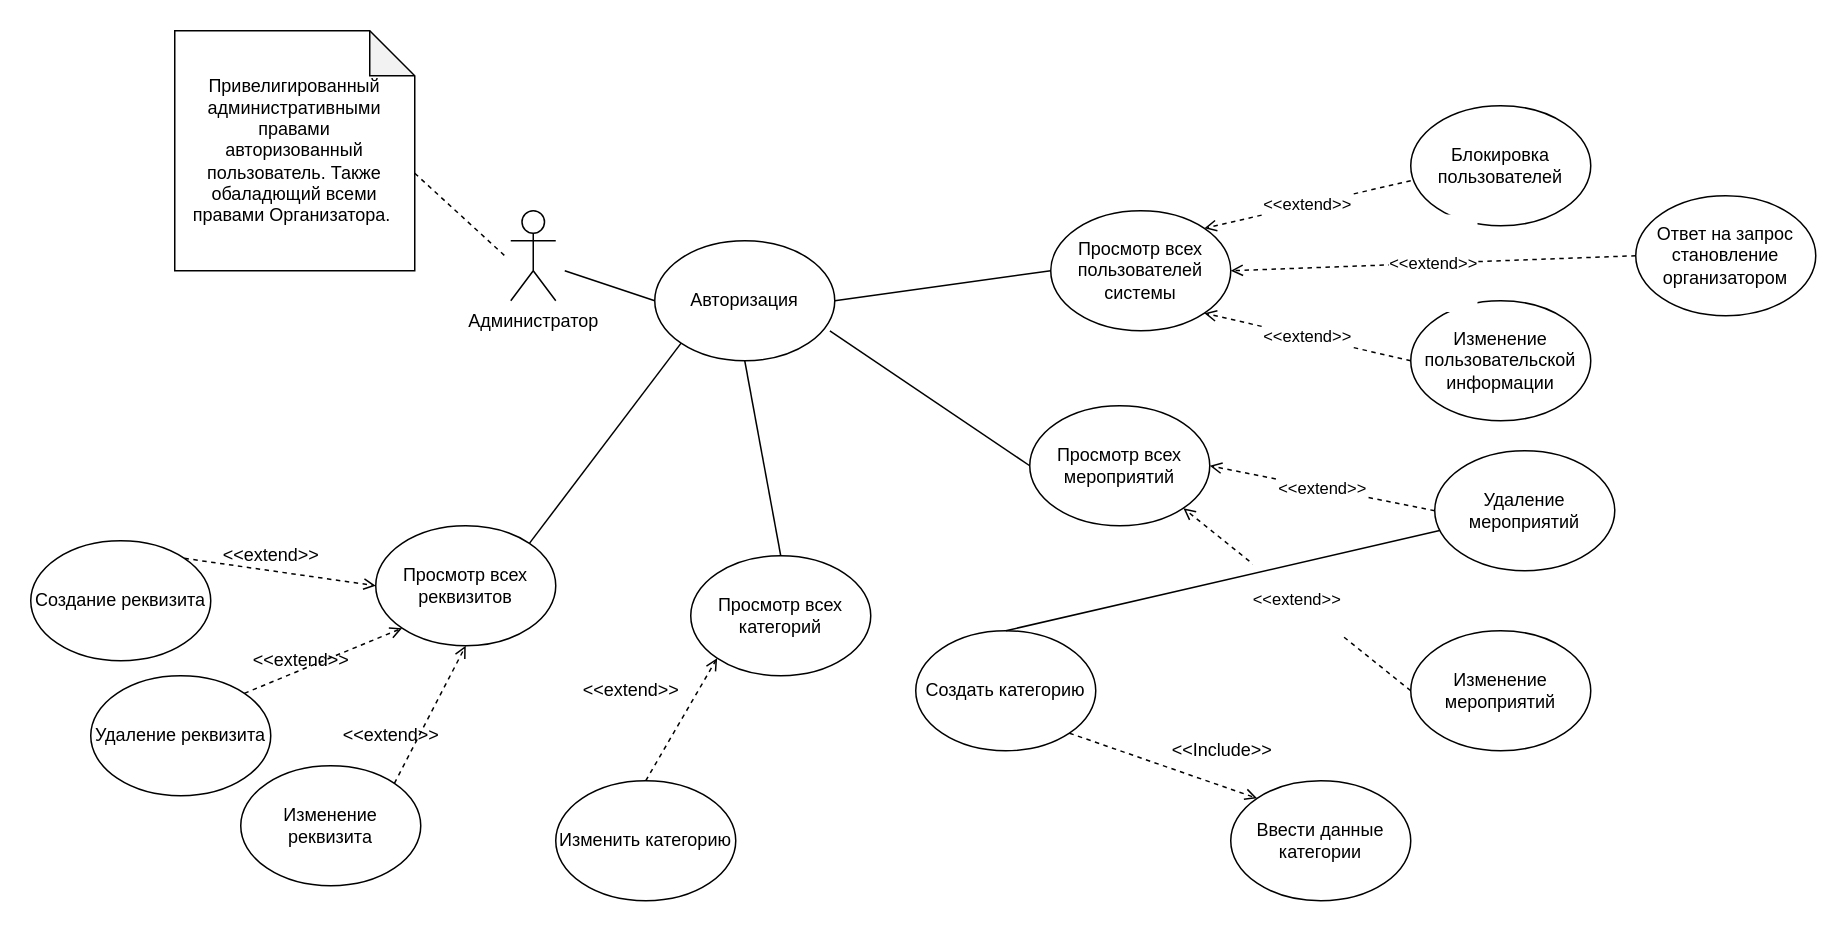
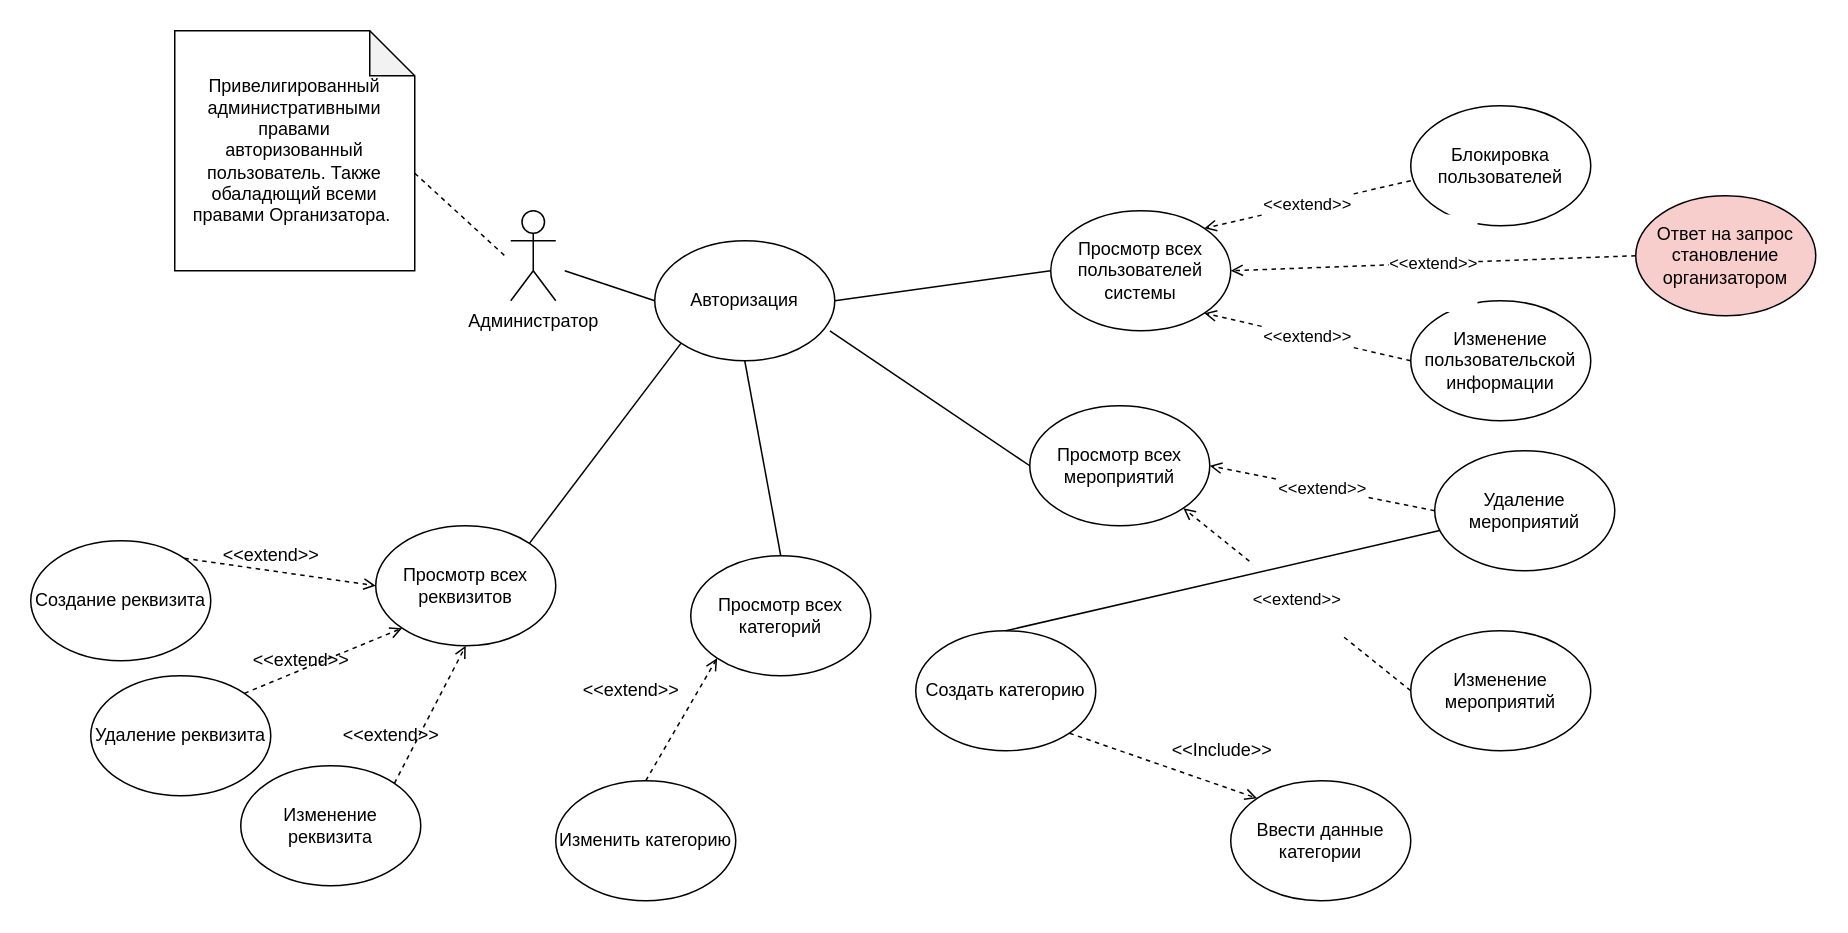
  <mxCell id="0" />
  <mxCell id="1" parent="0" />
  <mxCell id="2" value="Администратор&lt;br&gt;" style="shape=umlActor;verticalLabelPosition=bottom;verticalAlign=top;html=1;outlineConnect=0;" parent="1" vertex="1"><mxGeometry x="340" y="140" width="30" height="60" as="geometry" /></mxCell>
  <mxCell id="3" style="edgeStyle=none;rounded=0;orthogonalLoop=1;jettySize=auto;html=1;exitX=0;exitY=0.5;exitDx=0;exitDy=0;endArrow=none;endFill=0;entryX=1;entryY=0.5;entryDx=0;entryDy=0;" parent="1" source="4" target="41" edge="1"><mxGeometry relative="1" as="geometry"><mxPoint x="550" y="210" as="targetPoint" /></mxGeometry></mxCell>
  <mxCell id="4" value="Просмотр всех пользователей системы" style="ellipse;whiteSpace=wrap;html=1;" parent="1" vertex="1"><mxGeometry x="700" y="140" width="120" height="80" as="geometry" /></mxCell>
  <mxCell id="5" value="&#10;&#10;&lt;span style=&quot;color: rgb(0, 0, 0); font-family: helvetica; font-size: 11px; font-style: normal; font-weight: 400; letter-spacing: normal; text-align: center; text-indent: 0px; text-transform: none; word-spacing: 0px; background-color: rgb(255, 255, 255); display: inline; float: none;&quot;&gt;&amp;lt;&amp;lt;extend&amp;gt;&amp;gt;&lt;/span&gt;&#10;&#10;" style="edgeStyle=none;rounded=0;orthogonalLoop=1;jettySize=auto;html=1;exitX=0;exitY=0.5;exitDx=0;exitDy=0;entryX=1;entryY=0;entryDx=0;entryDy=0;dashed=1;endArrow=open;endFill=0;" parent="1" target="4" edge="1"><mxGeometry relative="1" as="geometry"><mxPoint x="940" y="120" as="sourcePoint" /></mxGeometry></mxCell>
  <mxCell id="6" value="Блокировка пользователей" style="ellipse;whiteSpace=wrap;html=1;" parent="1" vertex="1"><mxGeometry x="940" y="70" width="120" height="80" as="geometry" /></mxCell>
  <mxCell id="7" value="&#10;&#10;&lt;span style=&quot;color: rgb(0, 0, 0); font-family: helvetica; font-size: 11px; font-style: normal; font-weight: 400; letter-spacing: normal; text-align: center; text-indent: 0px; text-transform: none; word-spacing: 0px; background-color: rgb(255, 255, 255); display: inline; float: none;&quot;&gt;&amp;lt;&amp;lt;extend&amp;gt;&amp;gt;&lt;/span&gt;&#10;&#10;" style="edgeStyle=none;rounded=0;orthogonalLoop=1;jettySize=auto;html=1;exitX=0;exitY=0.5;exitDx=0;exitDy=0;entryX=1;entryY=0.5;entryDx=0;entryDy=0;dashed=1;endArrow=open;endFill=0;" parent="1" source="8" target="10" edge="1"><mxGeometry relative="1" as="geometry" /></mxCell>
  <mxCell id="8" value="Удаление мероприятий" style="ellipse;whiteSpace=wrap;html=1;" parent="1" vertex="1"><mxGeometry x="956" y="300" width="120" height="80" as="geometry" /></mxCell>
  <mxCell id="9" style="edgeStyle=none;rounded=0;orthogonalLoop=1;jettySize=auto;html=1;exitX=0;exitY=0.5;exitDx=0;exitDy=0;endArrow=none;endFill=0;entryX=0.973;entryY=0.752;entryDx=0;entryDy=0;entryPerimeter=0;" parent="1" source="10" target="41" edge="1"><mxGeometry relative="1" as="geometry"><mxPoint x="550" y="280" as="targetPoint" /></mxGeometry></mxCell>
  <mxCell id="10" value="Просмотр всех мероприятий" style="ellipse;whiteSpace=wrap;html=1;" parent="1" vertex="1"><mxGeometry x="686" y="270" width="120" height="80" as="geometry" /></mxCell>
  <mxCell id="11" value="&#10;&#10;&lt;span style=&quot;color: rgb(0, 0, 0); font-family: helvetica; font-size: 11px; font-style: normal; font-weight: 400; letter-spacing: normal; text-align: center; text-indent: 0px; text-transform: none; word-spacing: 0px; background-color: rgb(255, 255, 255); display: inline; float: none;&quot;&gt;&amp;lt;&amp;lt;extend&amp;gt;&amp;gt;&lt;/span&gt;&#10;&#10;" style="edgeStyle=none;rounded=0;orthogonalLoop=1;jettySize=auto;html=1;exitX=0;exitY=0.5;exitDx=0;exitDy=0;entryX=1;entryY=1;entryDx=0;entryDy=0;dashed=1;endArrow=open;endFill=0;" parent="1" source="12" target="10" edge="1"><mxGeometry relative="1" as="geometry" /></mxCell>
  <mxCell id="12" value="Изменение мероприятий" style="ellipse;whiteSpace=wrap;html=1;" parent="1" vertex="1"><mxGeometry x="940" y="420" width="120" height="80" as="geometry" /></mxCell>
  <mxCell id="13" value="&#10;&#10;&lt;span style=&quot;color: rgb(0, 0, 0); font-family: helvetica; font-size: 11px; font-style: normal; font-weight: 400; letter-spacing: normal; text-align: center; text-indent: 0px; text-transform: none; word-spacing: 0px; background-color: rgb(255, 255, 255); display: inline; float: none;&quot;&gt;&amp;lt;&amp;lt;extend&amp;gt;&amp;gt;&lt;/span&gt;&#10;&#10;" style="edgeStyle=none;rounded=0;orthogonalLoop=1;jettySize=auto;html=1;exitX=0;exitY=0.5;exitDx=0;exitDy=0;entryX=1;entryY=1;entryDx=0;entryDy=0;dashed=1;endArrow=open;endFill=0;" parent="1" source="14" target="4" edge="1"><mxGeometry relative="1" as="geometry" /></mxCell>
  <mxCell id="14" value="Изменение&lt;br&gt;пользовательской&lt;br&gt;информации" style="ellipse;whiteSpace=wrap;html=1;" parent="1" vertex="1"><mxGeometry x="940" y="200" width="120" height="80" as="geometry" /></mxCell>
  <mxCell id="15" style="edgeStyle=none;rounded=0;orthogonalLoop=1;jettySize=auto;html=1;exitX=0;exitY=0;exitDx=160;exitDy=95;exitPerimeter=0;dashed=1;endArrow=none;endFill=0;" parent="1" source="16" edge="1"><mxGeometry relative="1" as="geometry"><mxPoint x="336" y="170" as="targetPoint" /></mxGeometry></mxCell>
  <mxCell id="16" value="Привелигированный административными правами&lt;br&gt;авторизованный пользователь. Также обаладющий всеми правами Организатора.&amp;nbsp;" style="shape=note;whiteSpace=wrap;html=1;backgroundOutline=1;darkOpacity=0.05;" parent="1" vertex="1"><mxGeometry x="116" y="20" width="160" height="160" as="geometry" /></mxCell>
  <mxCell id="17" value="Просмотр всех категорий" style="ellipse;whiteSpace=wrap;html=1;" parent="1" vertex="1"><mxGeometry x="460" y="370" width="120" height="80" as="geometry" /></mxCell>
  <mxCell id="18" style="edgeStyle=none;rounded=0;orthogonalLoop=1;jettySize=auto;html=1;exitX=0.5;exitY=0;exitDx=0;exitDy=0;entryX=0;entryY=1;entryDx=0;entryDy=0;dashed=1;endArrow=open;endFill=0;" parent="1" source="19" target="17" edge="1"><mxGeometry relative="1" as="geometry" /></mxCell>
  <mxCell id="19" value="Изменить категорию" style="ellipse;whiteSpace=wrap;html=1;" parent="1" vertex="1"><mxGeometry x="370" y="520" width="120" height="80" as="geometry" /></mxCell>
  <mxCell id="20" style="edgeStyle=none;rounded=0;orthogonalLoop=1;jettySize=auto;html=1;exitX=1;exitY=1;exitDx=0;exitDy=0;entryX=0;entryY=0;entryDx=0;entryDy=0;dashed=1;endArrow=open;endFill=0;" parent="1" source="21" target="22" edge="1"><mxGeometry relative="1" as="geometry" /></mxCell>
  <mxCell id="21" value="Создать категорию" style="ellipse;whiteSpace=wrap;html=1;" parent="1" vertex="1"><mxGeometry x="610" y="420" width="120" height="80" as="geometry" /></mxCell>
  <mxCell id="22" value="Ввести данные категории" style="ellipse;whiteSpace=wrap;html=1;" parent="1" vertex="1"><mxGeometry x="820" y="520" width="120" height="80" as="geometry" /></mxCell>
  <mxCell id="23" style="edgeStyle=none;rounded=0;orthogonalLoop=1;jettySize=auto;html=1;exitX=0.5;exitY=0;exitDx=0;exitDy=0;endArrow=none;endFill=0;entryX=0.5;entryY=1;entryDx=0;entryDy=0;" parent="1" source="17" target="41" edge="1"><mxGeometry relative="1" as="geometry"><mxPoint x="510" y="270" as="targetPoint" /><mxPoint x="710" y="390" as="sourcePoint" /></mxGeometry></mxCell>
  <mxCell id="24" style="edgeStyle=none;rounded=0;orthogonalLoop=1;jettySize=auto;html=1;exitX=0.5;exitY=0;exitDx=0;exitDy=0;endArrow=none;endFill=0;" parent="1" source="21" target="8" edge="1"><mxGeometry relative="1" as="geometry"><mxPoint x="520" y="270" as="targetPoint" /><mxPoint x="530" y="380" as="sourcePoint" /></mxGeometry></mxCell>
  <mxCell id="25" value="&amp;lt;&amp;lt;extend&amp;gt;&amp;gt;" style="text;html=1;align=center;verticalAlign=middle;resizable=0;points=[];autosize=1;strokeColor=none;fillColor=none;" parent="1" vertex="1"><mxGeometry x="380" y="450" width="80" height="20" as="geometry" /></mxCell>
  <mxCell id="26" value="&amp;lt;&amp;lt;Include&amp;gt;&amp;gt;" style="text;html=1;align=center;verticalAlign=middle;resizable=0;points=[];autosize=1;strokeColor=none;fillColor=none;" parent="1" vertex="1"><mxGeometry x="774" y="490" width="80" height="20" as="geometry" /></mxCell>
  <mxCell id="27" value="Просмотр всех реквизитов" style="ellipse;whiteSpace=wrap;html=1;" parent="1" vertex="1"><mxGeometry x="250" y="350" width="120" height="80" as="geometry" /></mxCell>
  <mxCell id="28" style="edgeStyle=none;rounded=0;orthogonalLoop=1;jettySize=auto;html=1;exitX=1;exitY=0;exitDx=0;exitDy=0;endArrow=none;endFill=0;entryX=0;entryY=1;entryDx=0;entryDy=0;" parent="1" source="27" target="41" edge="1"><mxGeometry relative="1" as="geometry"><mxPoint x="480" y="240" as="targetPoint" /><mxPoint x="530" y="380" as="sourcePoint" /></mxGeometry></mxCell>
  <mxCell id="29" value="Создание реквизита" style="ellipse;whiteSpace=wrap;html=1;" parent="1" vertex="1"><mxGeometry x="20" y="360" width="120" height="80" as="geometry" /></mxCell>
  <mxCell id="30" style="edgeStyle=none;rounded=0;orthogonalLoop=1;jettySize=auto;html=1;exitX=1;exitY=0;exitDx=0;exitDy=0;entryX=0;entryY=0.5;entryDx=0;entryDy=0;dashed=1;endArrow=open;endFill=0;" parent="1" source="29" target="27" edge="1"><mxGeometry relative="1" as="geometry"><mxPoint x="440" y="510" as="sourcePoint" /><mxPoint x="487.574" y="448.284" as="targetPoint" /></mxGeometry></mxCell>
  <mxCell id="31" value="Удаление реквизита" style="ellipse;whiteSpace=wrap;html=1;" parent="1" vertex="1"><mxGeometry x="60" y="450" width="120" height="80" as="geometry" /></mxCell>
  <mxCell id="32" value="Изменение реквизита" style="ellipse;whiteSpace=wrap;html=1;" parent="1" vertex="1"><mxGeometry x="160" y="510" width="120" height="80" as="geometry" /></mxCell>
  <mxCell id="33" style="edgeStyle=none;rounded=0;orthogonalLoop=1;jettySize=auto;html=1;exitX=1;exitY=0;exitDx=0;exitDy=0;entryX=0;entryY=1;entryDx=0;entryDy=0;dashed=1;endArrow=open;endFill=0;" parent="1" source="31" target="27" edge="1"><mxGeometry relative="1" as="geometry"><mxPoint x="132.426" y="381.716" as="sourcePoint" /><mxPoint x="260" y="400" as="targetPoint" /></mxGeometry></mxCell>
  <mxCell id="34" style="edgeStyle=none;rounded=0;orthogonalLoop=1;jettySize=auto;html=1;exitX=1;exitY=0;exitDx=0;exitDy=0;entryX=0.5;entryY=1;entryDx=0;entryDy=0;dashed=1;endArrow=open;endFill=0;" parent="1" source="32" target="27" edge="1"><mxGeometry relative="1" as="geometry"><mxPoint x="172.426" y="471.716" as="sourcePoint" /><mxPoint x="277.574" y="428.284" as="targetPoint" /></mxGeometry></mxCell>
  <mxCell id="35" value="&amp;lt;&amp;lt;extend&amp;gt;&amp;gt;" style="text;html=1;align=center;verticalAlign=middle;resizable=0;points=[];autosize=1;strokeColor=none;fillColor=none;" parent="1" vertex="1"><mxGeometry x="140" y="360" width="80" height="20" as="geometry" /></mxCell>
  <mxCell id="36" value="&amp;lt;&amp;lt;extend&amp;gt;&amp;gt;" style="text;html=1;align=center;verticalAlign=middle;resizable=0;points=[];autosize=1;strokeColor=none;fillColor=none;" parent="1" vertex="1"><mxGeometry x="160" y="430" width="80" height="20" as="geometry" /></mxCell>
  <mxCell id="37" value="&amp;lt;&amp;lt;extend&amp;gt;&amp;gt;" style="text;html=1;align=center;verticalAlign=middle;resizable=0;points=[];autosize=1;strokeColor=none;fillColor=none;" parent="1" vertex="1"><mxGeometry x="220" y="480" width="80" height="20" as="geometry" /></mxCell>
  <mxCell id="38" value="&#10;&#10;&lt;span style=&quot;color: rgb(0, 0, 0); font-family: helvetica; font-size: 11px; font-style: normal; font-weight: 400; letter-spacing: normal; text-align: center; text-indent: 0px; text-transform: none; word-spacing: 0px; background-color: rgb(255, 255, 255); display: inline; float: none;&quot;&gt;&amp;lt;&amp;lt;extend&amp;gt;&amp;gt;&lt;/span&gt;&#10;&#10;" style="edgeStyle=none;rounded=0;orthogonalLoop=1;jettySize=auto;html=1;entryX=1;entryY=0.5;entryDx=0;entryDy=0;dashed=1;endArrow=open;endFill=0;" parent="1" target="4" edge="1"><mxGeometry relative="1" as="geometry"><mxPoint x="1090" y="170" as="sourcePoint" /><mxPoint x="812.426" y="161.716" as="targetPoint" /></mxGeometry></mxCell>
- <mxCell id="39" value="Ответ на запрос становление организатором" style="ellipse;whiteSpace=wrap;html=1;" parent="1" vertex="1"><mxGeometry x="1090" y="130" width="120" height="80" as="geometry" /></mxCell>
+ <mxCell id="39" value="Ответ на запрос становление организатором" style="ellipse;whiteSpace=wrap;html=1;fillColor=#f8cecc;" parent="1" vertex="1"><mxGeometry x="1090" y="130" width="120" height="80" as="geometry" /></mxCell>
  <mxCell id="40" style="edgeStyle=none;rounded=0;orthogonalLoop=1;jettySize=auto;html=1;exitX=0;exitY=0.5;exitDx=0;exitDy=0;endArrow=none;endFill=0;" parent="1" source="41" edge="1"><mxGeometry relative="1" as="geometry"><mxPoint x="376" y="180" as="targetPoint" /></mxGeometry></mxCell>
  <mxCell id="41" value="Авторизация" style="ellipse;whiteSpace=wrap;html=1;" parent="1" vertex="1"><mxGeometry x="436" y="160" width="120" height="80" as="geometry" /></mxCell>
